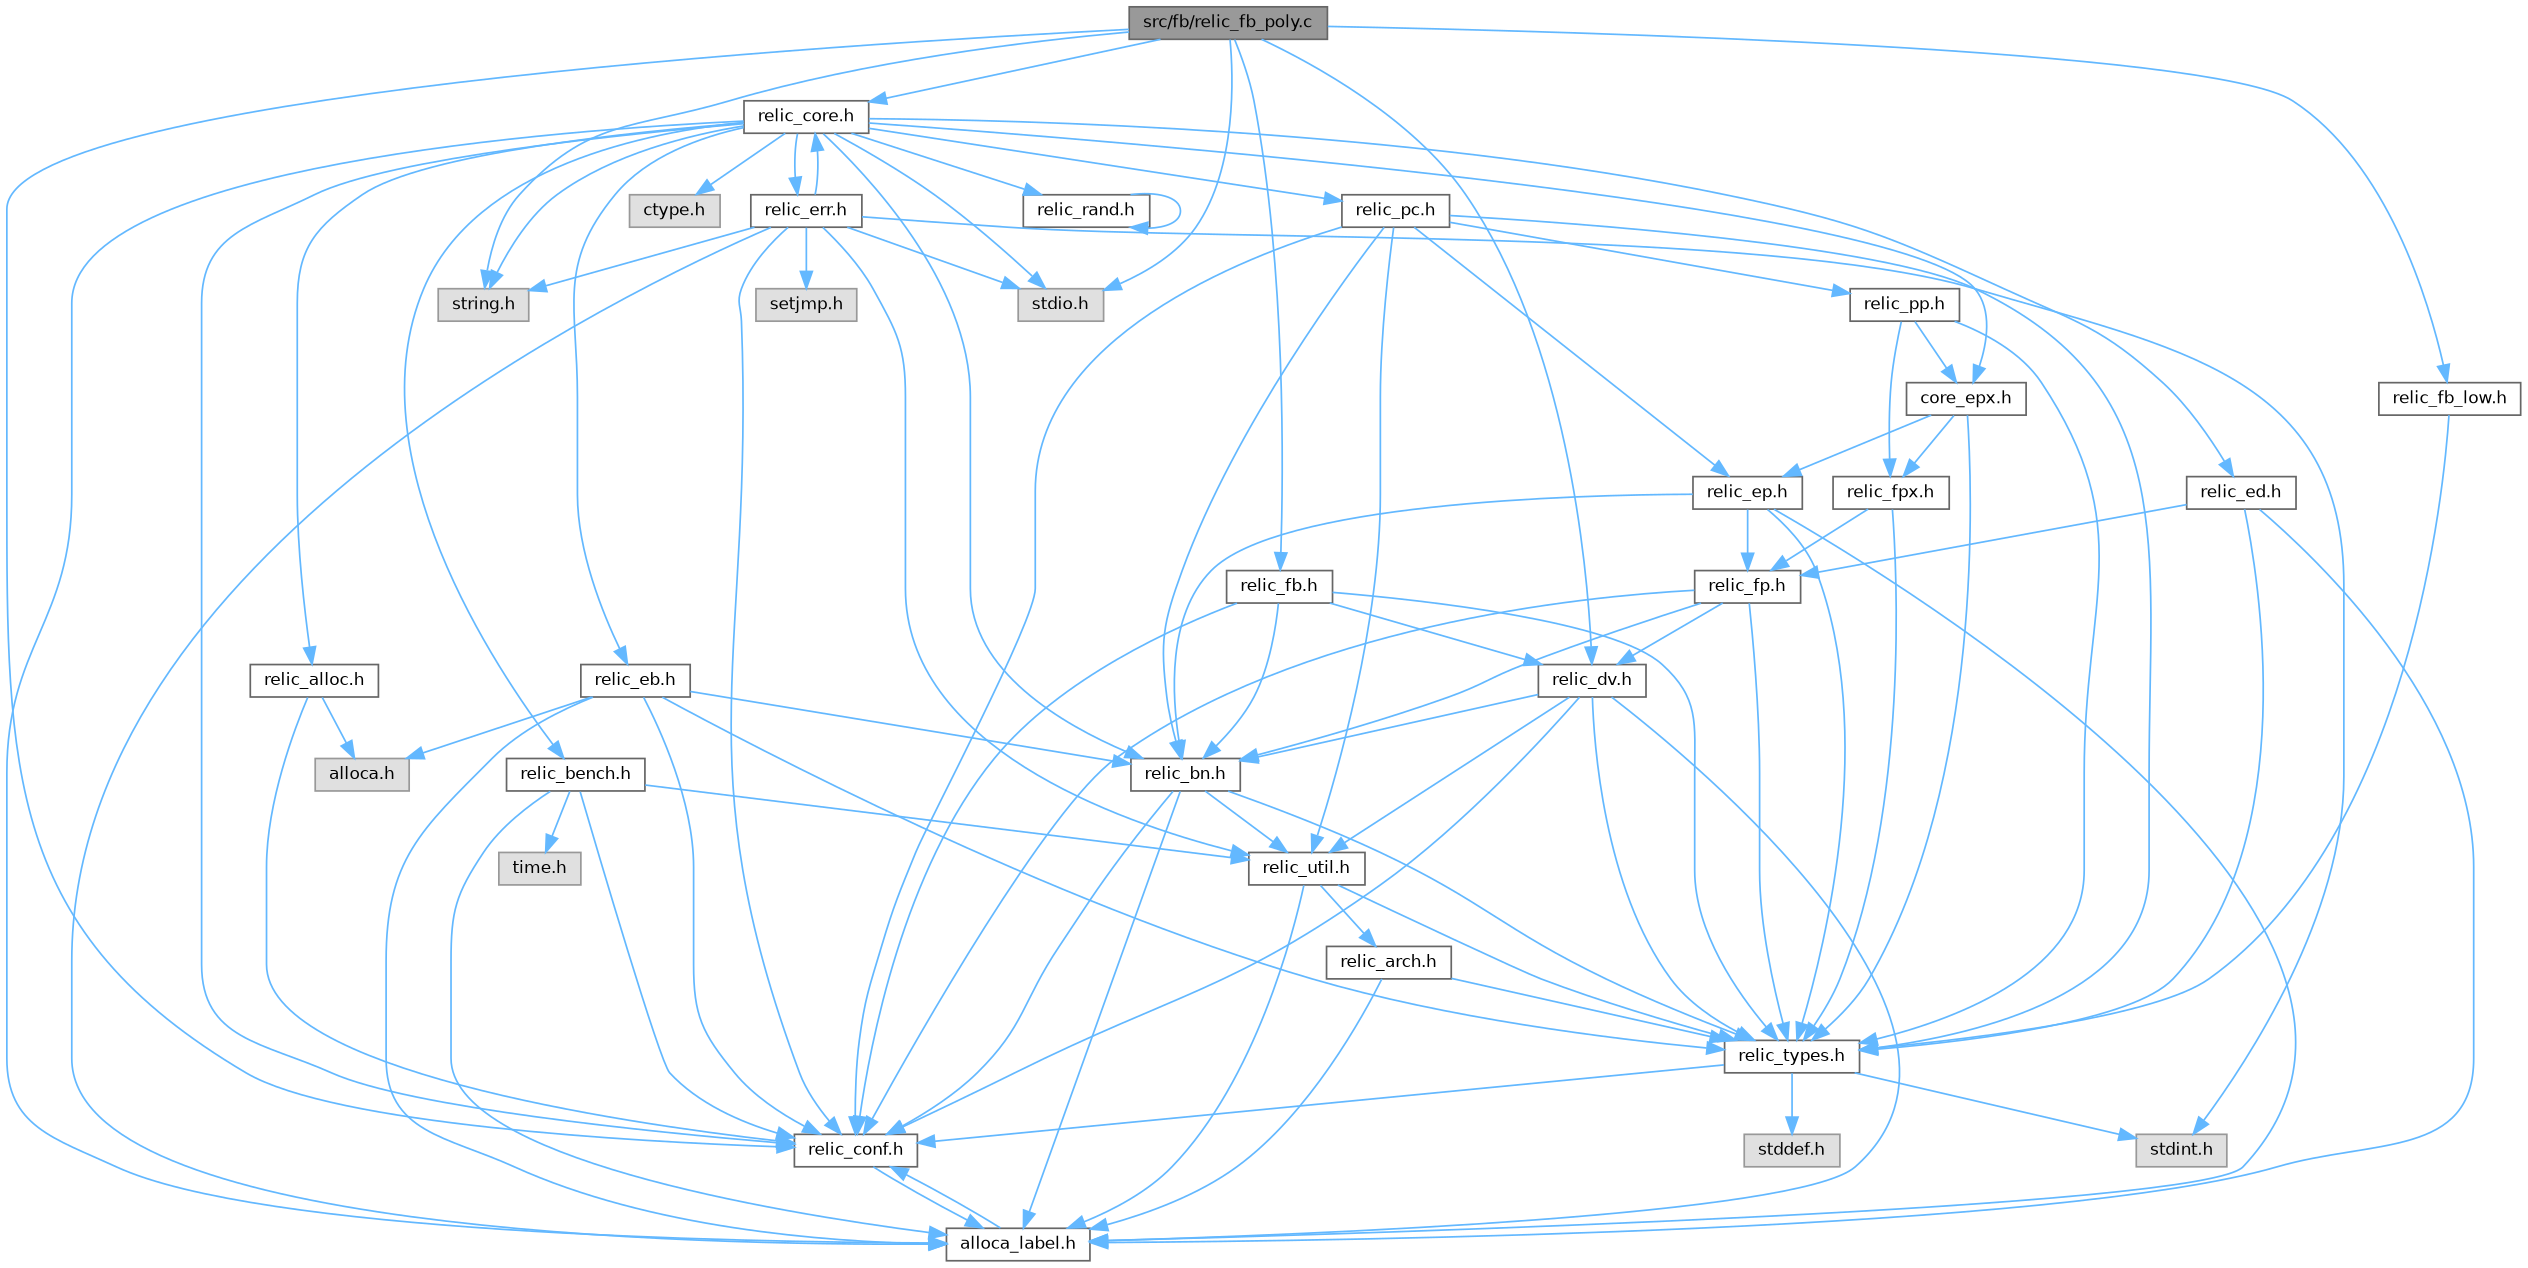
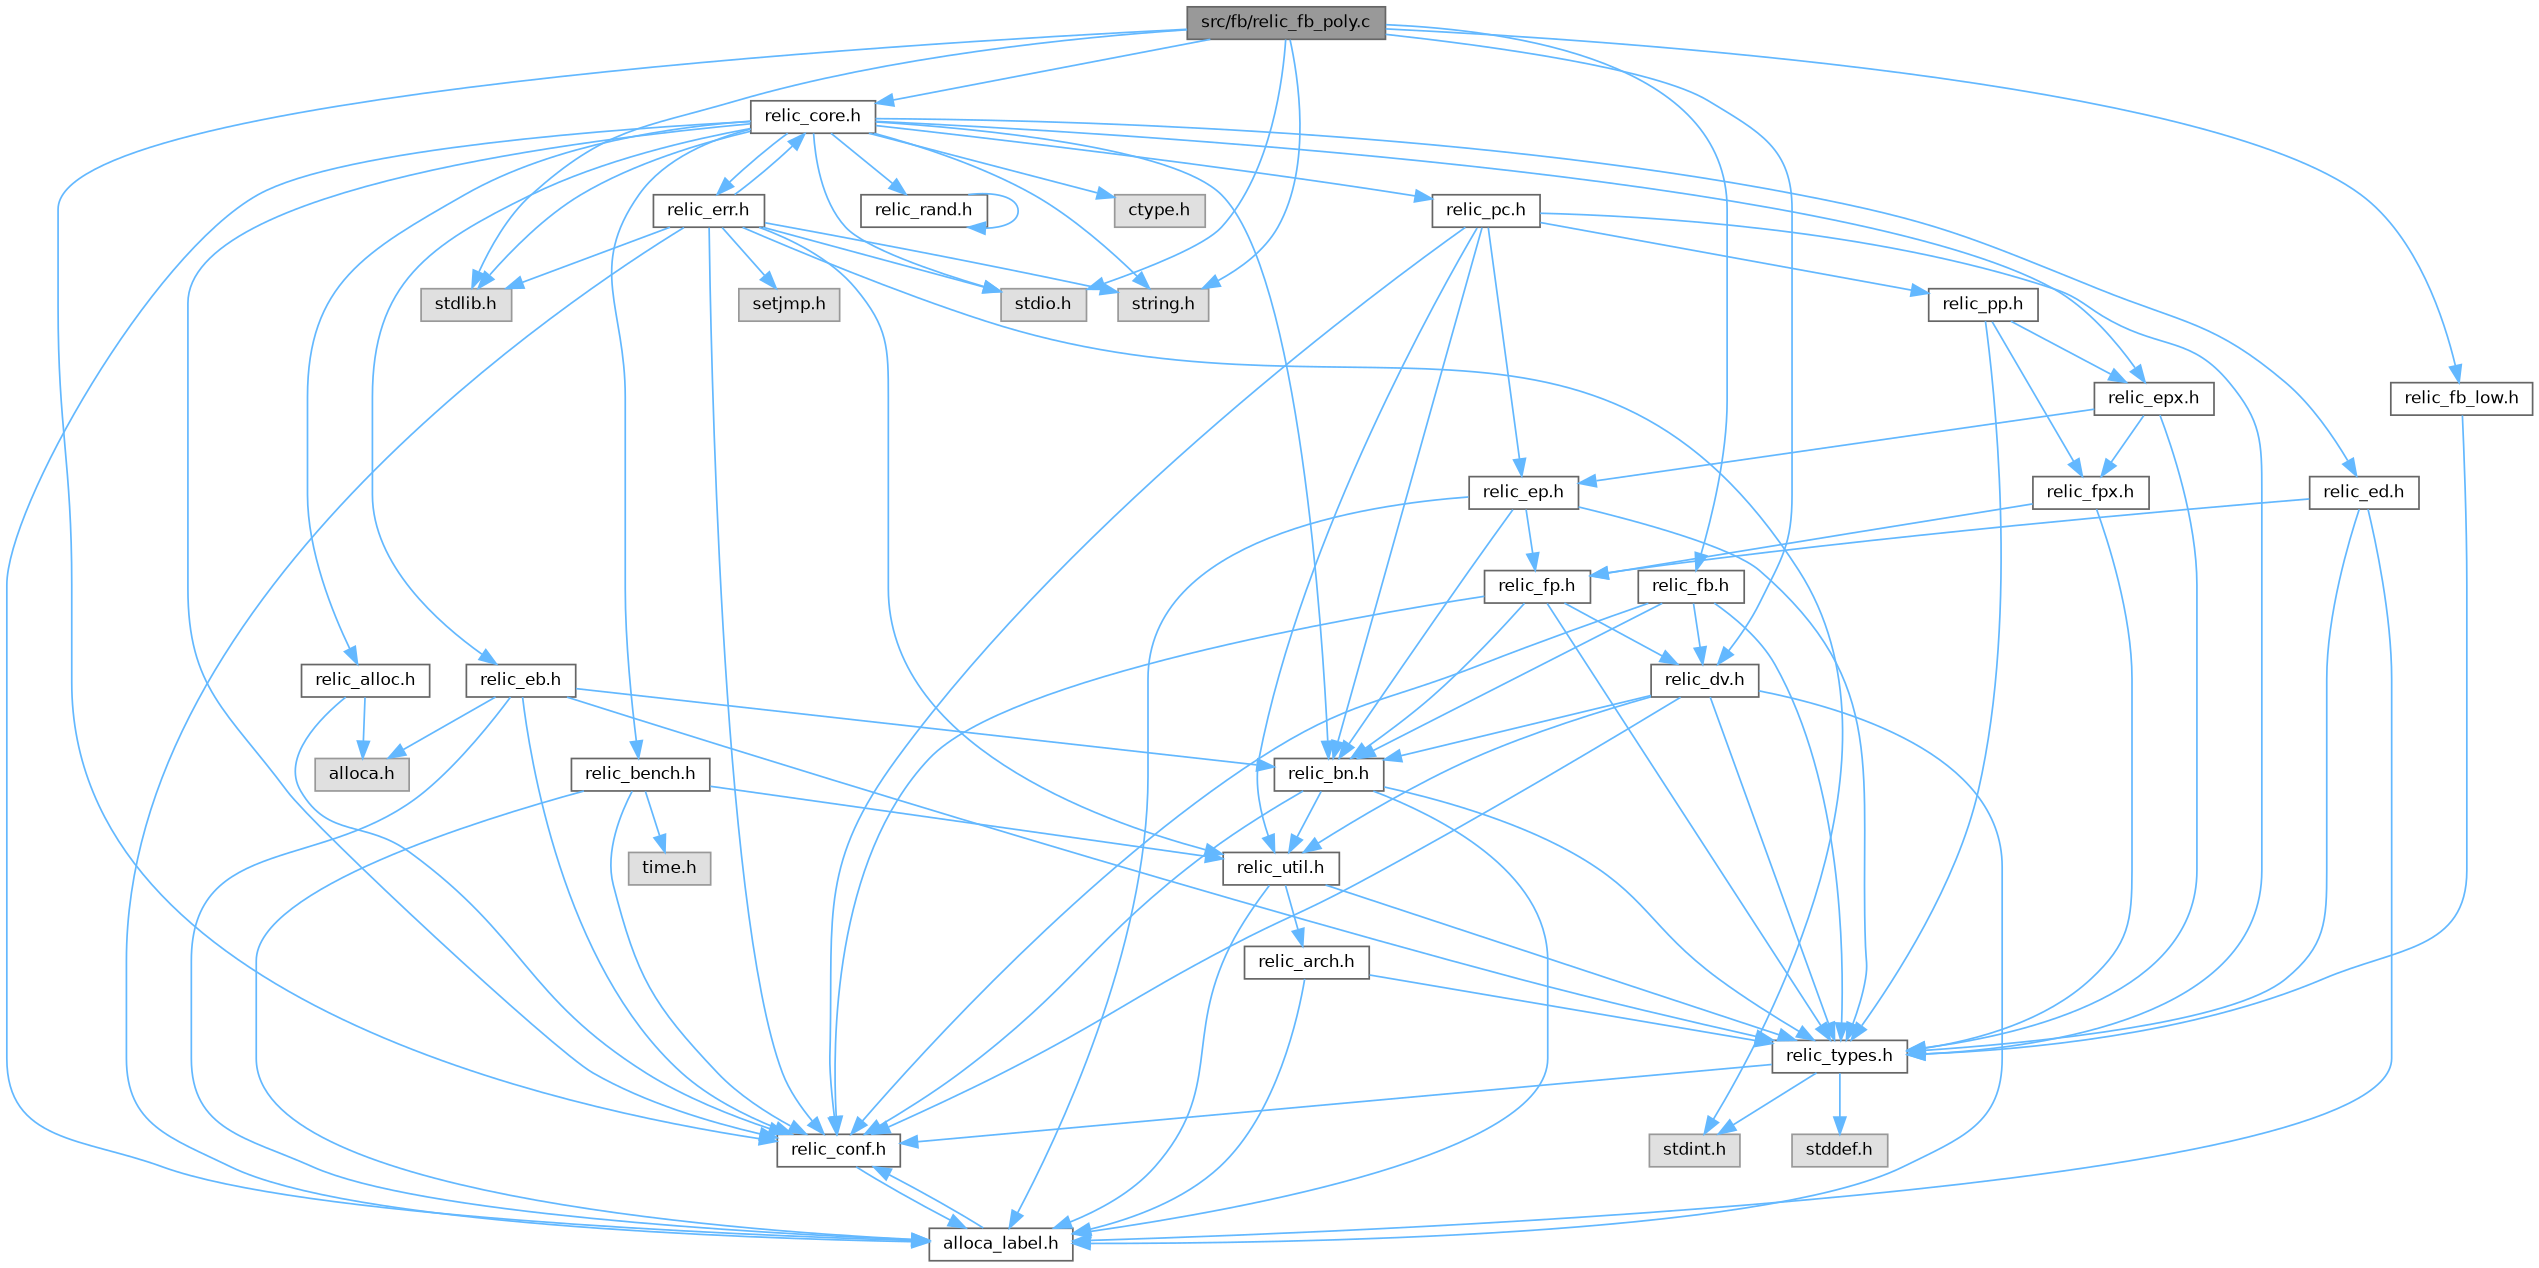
  digraph {
    node [color=grey40 fillcolor=white fontname=Helvetica fontsize=10 shape=box style=filled]
    edge [color=steelblue1 fontname=Helvetica fontsize=10 labelfontname=Helvetica labelfontsize=10 style=solid]
    n1 [color=gray40 fillcolor=grey60 fontcolor=black height=0.2 label="src/fb/relic_fb_poly.c" width=0.4]
+   n2 [color=grey60 fillcolor="#E0E0E0" height=0.2 label="stdlib.h" width=0.4]
    n3 [color=grey60 fillcolor="#E0E0E0" height=0.2 label="stdio.h" width=0.4]
    n4 [color=grey60 fillcolor="#E0E0E0" height=0.2 label="string.h" width=0.4]
    n5 [height=0.2 label="relic_core.h" width=0.4]
    n6 [height=0.2 label="relic_conf.h" width=0.4]
    n7 [height=0.2 label="relic_fb.h" width=0.4]
    n8 [height=0.2 label="relic_dv.h" width=0.4]
    n9 [height=0.2 label="relic_fb_low.h" width=0.4]
    n10 [color=grey60 fillcolor="#E0E0E0" height=0.2 label="ctype.h" width=0.4]
    n11 [height=0.2 label="relic_err.h" width=0.4]
    n12 [height=0.2 label="alloca_label.h" width=0.4]
    n13 [height=0.2 label="relic_bn.h" width=0.4]
    n14 [height=0.2 label="relic_eb.h" width=0.4]
-   n15 [height=0.2 label="core_epx.h" width=0.4]
+   n15 [height=0.2 label="relic_epx.h" width=0.4]
    n16 [height=0.2 label="relic_ed.h" width=0.4]
    n17 [height=0.2 label="relic_pc.h" width=0.4]
    n18 [height=0.2 label="relic_bench.h" width=0.4]
    n19 [height=0.2 label="relic_rand.h" width=0.4]
    n20 [height=0.2 label="relic_alloc.h" width=0.4]
    n21 [height=0.2 label="relic_types.h" width=0.4]
    n22 [height=0.2 label="relic_util.h" width=0.4]
    n23 [color=grey60 fillcolor="#E0E0E0" height=0.2 label="stdint.h" width=0.4]
    n24 [color=grey60 fillcolor="#E0E0E0" height=0.2 label="setjmp.h" width=0.4]
    n25 [color=grey60 fillcolor="#E0E0E0" height=0.2 label="alloca.h" width=0.4]
    n26 [height=0.2 label="relic_fpx.h" width=0.4]
    n27 [height=0.2 label="relic_ep.h" width=0.4]
    n28 [height=0.2 label="relic_fp.h" width=0.4]
    n29 [height=0.2 label="relic_pp.h" width=0.4]
    n30 [color=grey60 fillcolor="#E0E0E0" height=0.2 label="time.h" width=0.4]
    n31 [height=0.2 label="relic_arch.h" width=0.4]
    n32 [color=grey60 fillcolor="#E0E0E0" height=0.2 label="stddef.h" width=0.4]
+   n1 -> n2
    n1 -> n3
    n1 -> n4
    n1 -> n5
    n1 -> n6
    n1 -> n7
    n1 -> n8
    n1 -> n9
+   n5 -> n2
    n5 -> n3
    n5 -> n4
    n5 -> n6
    n5 -> n10
    n5 -> n11
    n5 -> n12
    n5 -> n13
    n5 -> n14
    n5 -> n15
    n5 -> n16
    n5 -> n17
    n5 -> n18
    n5 -> n19
    n5 -> n20
    n6 -> n12
    n7 -> n6
    n7 -> n8
    n7 -> n13
    n7 -> n21
    n8 -> n6
    n8 -> n12
    n8 -> n13
    n8 -> n21
    n8 -> n22
    n9 -> n21
+   n11 -> n2
    n11 -> n3
    n11 -> n4
    n11 -> n5
    n11 -> n6
    n11 -> n12
    n11 -> n22
    n11 -> n23
    n11 -> n24
    n12 -> n6
    n13 -> n6
    n13 -> n12
    n13 -> n21
    n13 -> n22
    n14 -> n6
    n14 -> n12
    n14 -> n13
    n14 -> n21
    n14 -> n25
    n15 -> n21
    n15 -> n26
    n15 -> n27
    n16 -> n12
    n16 -> n21
    n16 -> n28
    n17 -> n6
    n17 -> n13
    n17 -> n21
    n17 -> n22
    n17 -> n27
    n17 -> n29
    n18 -> n6
    n18 -> n12
    n18 -> n22
    n18 -> n30
    n19 -> n19
    n20 -> n6
    n20 -> n25
    n21 -> n6
    n21 -> n23
    n21 -> n32
    n22 -> n12
    n22 -> n21
    n22 -> n31
    n26 -> n21
    n26 -> n28
    n27 -> n12
    n27 -> n13
    n27 -> n21
    n27 -> n28
    n28 -> n6
    n28 -> n8
    n28 -> n13
    n28 -> n21
    n29 -> n15
    n29 -> n21
    n29 -> n26
    n31 -> n12
    n31 -> n21
  }
